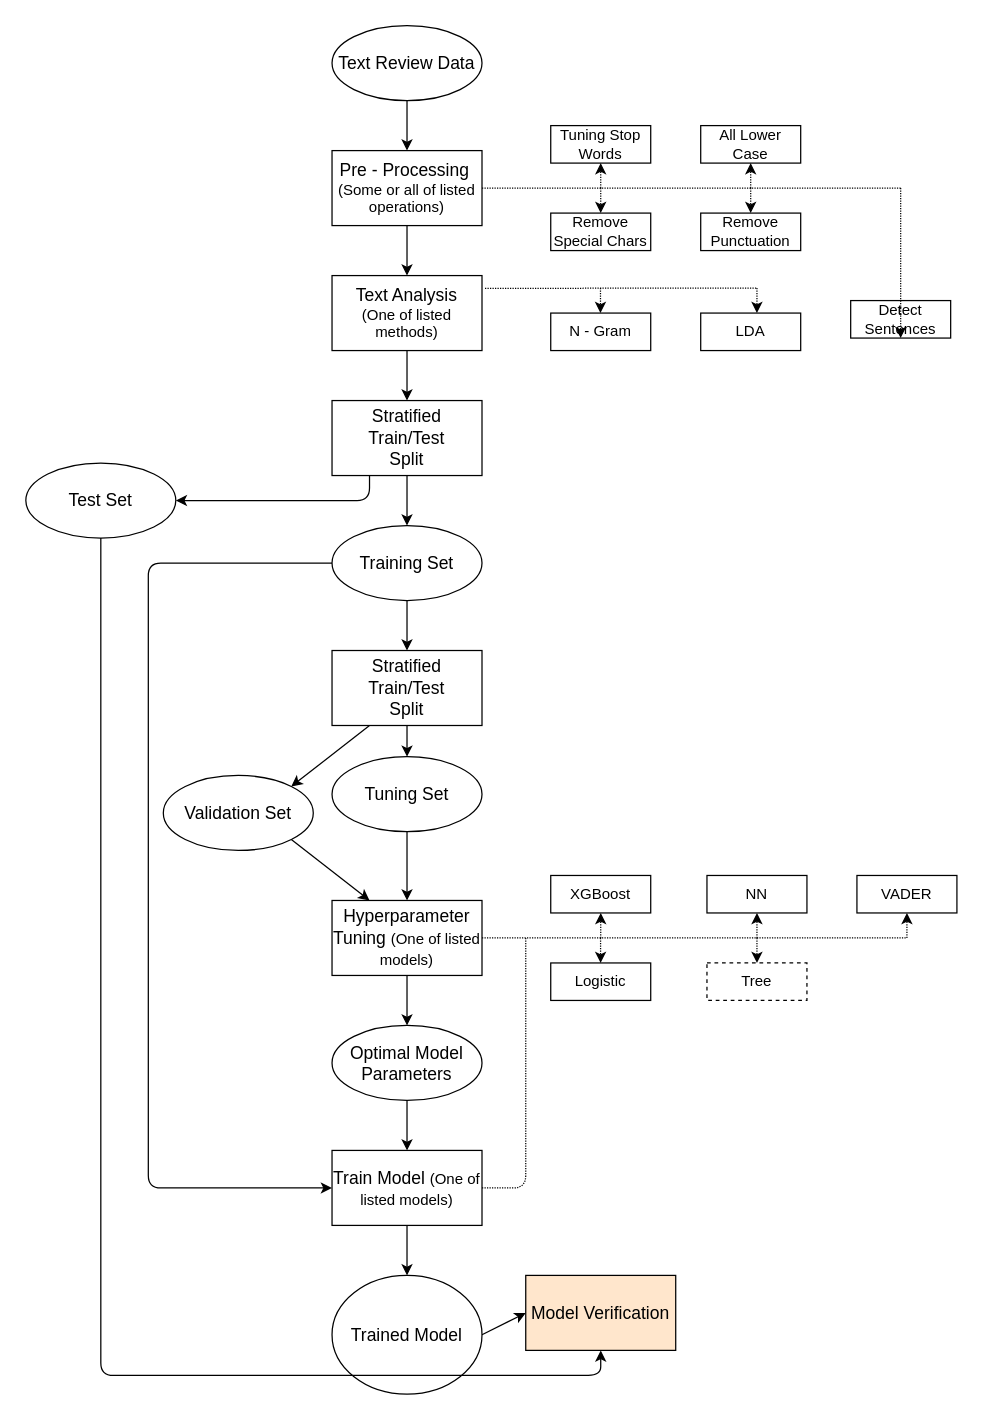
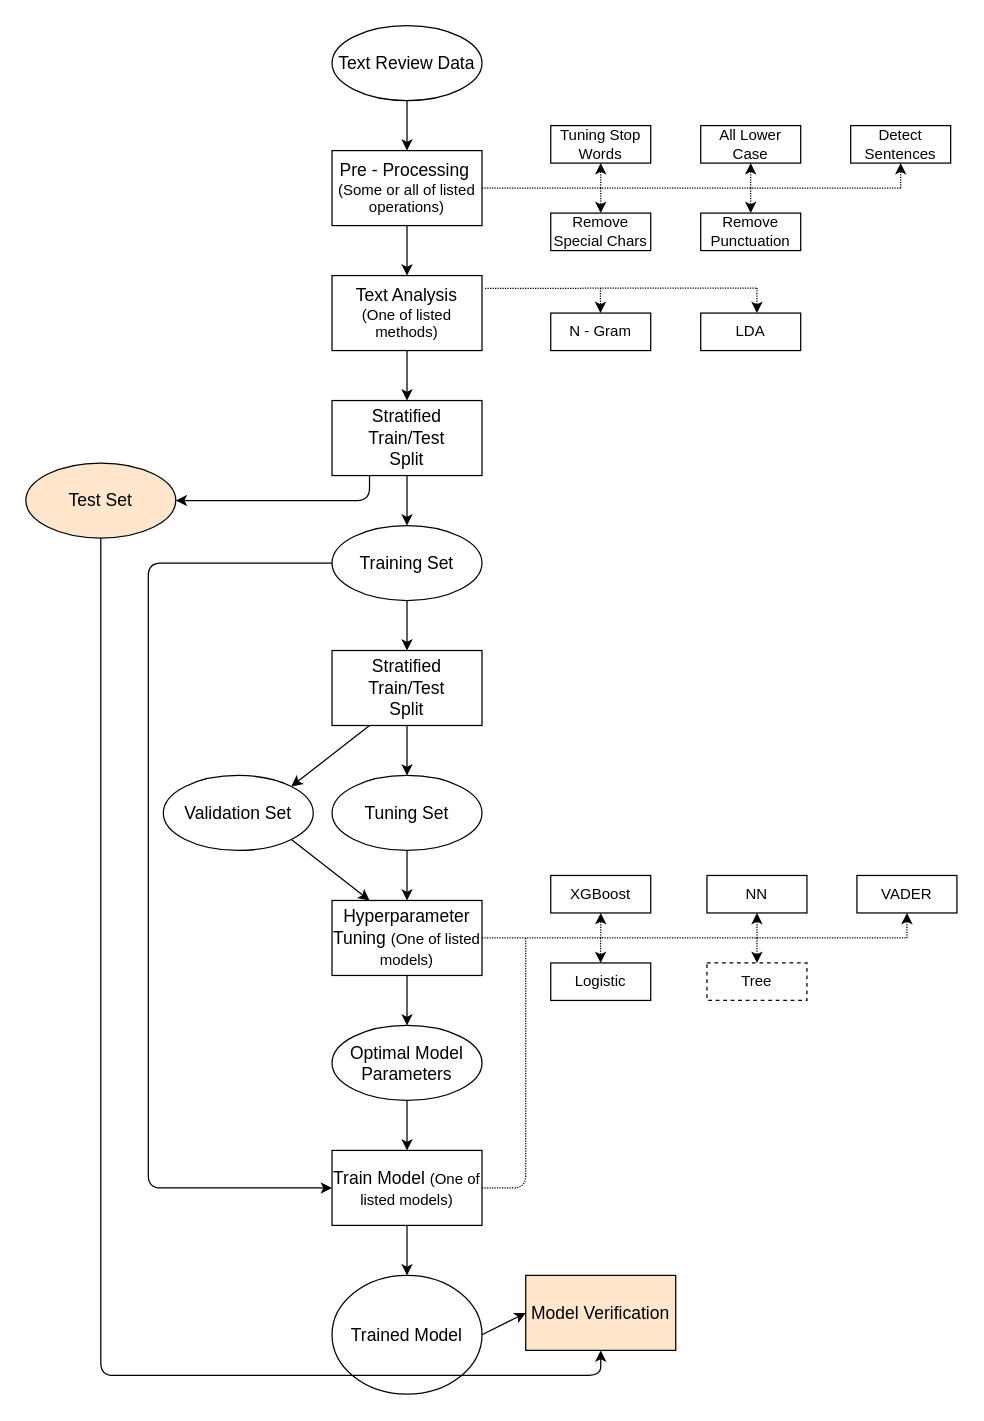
  <mxCell id="0" />
  <mxCell id="1" parent="0" />
  <mxCell id="2" value="&lt;font style=&quot;font-size: 14px&quot;&gt;Pre - Processing&lt;/font&gt;&amp;nbsp;&lt;br&gt;(Some or all of listed operations)" style="rounded=0;whiteSpace=wrap;html=1;" parent="1" vertex="1"><mxGeometry x="265" y="120" width="120" height="60" as="geometry" /></mxCell>
  <mxCell id="3" value="Tuning Stop Words" style="rounded=0;whiteSpace=wrap;html=1;" parent="1" vertex="1"><mxGeometry x="440" y="100" width="80" height="30" as="geometry" /></mxCell>
  <mxCell id="4" value="All Lower Case" style="rounded=0;whiteSpace=wrap;html=1;" parent="1" vertex="1"><mxGeometry x="560" y="100" width="80" height="30" as="geometry" /></mxCell>
  <mxCell id="5" value="Remove&lt;br&gt;Punctuation" style="rounded=0;whiteSpace=wrap;html=1;" parent="1" vertex="1"><mxGeometry x="560" y="170" width="80" height="30" as="geometry" /></mxCell>
  <mxCell id="6" value="Remove Special Chars" style="rounded=0;whiteSpace=wrap;html=1;" parent="1" vertex="1"><mxGeometry x="440" y="170" width="80" height="30" as="geometry" /></mxCell>
- <mxCell id="7" value="Detect Sentences" style="rounded=0;whiteSpace=wrap;html=1;" parent="1" vertex="1"><mxGeometry x="680" y="240" width="80" height="30" as="geometry" /></mxCell>
+ <mxCell id="7" value="Detect Sentences" style="rounded=0;whiteSpace=wrap;html=1;" parent="1" vertex="1"><mxGeometry x="680" y="100" width="80" height="30" as="geometry" /></mxCell>
  <mxCell id="8" value="" style="endArrow=none;html=1;exitX=1;exitY=0.5;exitDx=0;exitDy=0;dashed=1;dashPattern=1 1;" parent="1" source="2" edge="1"><mxGeometry width="50" height="50" relative="1" as="geometry"><mxPoint x="450" y="350" as="sourcePoint" /><mxPoint x="720" y="150" as="targetPoint" /></mxGeometry></mxCell>
  <mxCell id="9" value="" style="endArrow=classic;html=1;entryX=0.5;entryY=0;entryDx=0;entryDy=0;dashed=1;dashPattern=1 1;" parent="1" target="6" edge="1"><mxGeometry width="50" height="50" relative="1" as="geometry"><mxPoint x="480" y="150" as="sourcePoint" /><mxPoint x="470" y="320" as="targetPoint" /></mxGeometry></mxCell>
  <mxCell id="10" value="" style="endArrow=classic;html=1;entryX=0.5;entryY=0;entryDx=0;entryDy=0;dashed=1;dashPattern=1 1;" parent="1" target="5" edge="1"><mxGeometry width="50" height="50" relative="1" as="geometry"><mxPoint x="600" y="150" as="sourcePoint" /><mxPoint x="490" y="190" as="targetPoint" /></mxGeometry></mxCell>
  <mxCell id="11" value="" style="endArrow=classic;html=1;entryX=0.5;entryY=1;entryDx=0;entryDy=0;dashed=1;dashPattern=1 1;" parent="1" target="3" edge="1"><mxGeometry width="50" height="50" relative="1" as="geometry"><mxPoint x="480" y="150" as="sourcePoint" /><mxPoint x="610" y="190" as="targetPoint" /></mxGeometry></mxCell>
  <mxCell id="12" value="" style="endArrow=classic;html=1;entryX=0.5;entryY=1;entryDx=0;entryDy=0;dashed=1;dashPattern=1 1;" parent="1" target="4" edge="1"><mxGeometry width="50" height="50" relative="1" as="geometry"><mxPoint x="600" y="150" as="sourcePoint" /><mxPoint x="490" y="130" as="targetPoint" /></mxGeometry></mxCell>
  <mxCell id="13" value="" style="endArrow=classic;html=1;entryX=0.5;entryY=1;entryDx=0;entryDy=0;dashed=1;dashPattern=1 1;" parent="1" target="7" edge="1"><mxGeometry width="50" height="50" relative="1" as="geometry"><mxPoint x="720" y="150" as="sourcePoint" /><mxPoint x="610" y="130" as="targetPoint" /></mxGeometry></mxCell>
  <mxCell id="14" value="" style="endArrow=classic;html=1;exitX=0.5;exitY=1;exitDx=0;exitDy=0;entryX=0.5;entryY=0;entryDx=0;entryDy=0;" parent="1" target="2" edge="1"><mxGeometry width="50" height="50" relative="1" as="geometry"><mxPoint x="325" y="80" as="sourcePoint" /><mxPoint x="250" y="300" as="targetPoint" /></mxGeometry></mxCell>
  <mxCell id="15" value="&lt;span style=&quot;font-size: 14px&quot;&gt;Text Analysis&lt;/span&gt;&lt;br&gt;&lt;font style=&quot;font-size: 12px&quot;&gt;(One of listed methods)&lt;/font&gt;" style="rounded=0;whiteSpace=wrap;html=1;" parent="1" vertex="1"><mxGeometry x="265" y="220" width="120" height="60" as="geometry" /></mxCell>
  <mxCell id="16" value="N - Gram" style="rounded=0;whiteSpace=wrap;html=1;" parent="1" vertex="1"><mxGeometry x="440" y="250" width="80" height="30" as="geometry" /></mxCell>
  <mxCell id="17" value="LDA" style="rounded=0;whiteSpace=wrap;html=1;" parent="1" vertex="1"><mxGeometry x="560" y="250" width="80" height="30" as="geometry" /></mxCell>
  <mxCell id="18" value="" style="endArrow=classic;html=1;exitX=0.5;exitY=1;exitDx=0;exitDy=0;entryX=0.5;entryY=0;entryDx=0;entryDy=0;" parent="1" source="2" target="15" edge="1"><mxGeometry width="50" height="50" relative="1" as="geometry"><mxPoint x="335" y="90" as="sourcePoint" /><mxPoint x="335" y="130" as="targetPoint" /></mxGeometry></mxCell>
  <mxCell id="19" value="&lt;span style=&quot;font-size: 14px&quot;&gt;Text Review Data&lt;/span&gt;" style="ellipse;whiteSpace=wrap;html=1;" parent="1" vertex="1"><mxGeometry x="265" y="20" width="120" height="60" as="geometry" /></mxCell>
  <mxCell id="20" value="Stratified Train/Test&lt;br style=&quot;font-size: 14px;&quot;&gt;Split" style="rounded=0;whiteSpace=wrap;html=1;fontSize=14;" parent="1" vertex="1"><mxGeometry x="265" y="320" width="120" height="60" as="geometry" /></mxCell>
  <mxCell id="21" value="" style="endArrow=classic;html=1;exitX=0.5;exitY=1;exitDx=0;exitDy=0;" parent="1" source="15" edge="1"><mxGeometry width="50" height="50" relative="1" as="geometry"><mxPoint x="340" y="300" as="sourcePoint" /><mxPoint x="325" y="320" as="targetPoint" /></mxGeometry></mxCell>
  <mxCell id="22" value="" style="endArrow=classic;html=1;entryX=0.5;entryY=0;entryDx=0;entryDy=0;exitX=0.5;exitY=1;exitDx=0;exitDy=0;" parent="1" source="20" edge="1"><mxGeometry width="50" height="50" relative="1" as="geometry"><mxPoint x="350" y="400" as="sourcePoint" /><mxPoint x="325" y="420" as="targetPoint" /></mxGeometry></mxCell>
  <mxCell id="23" value="" style="endArrow=classic;html=1;entryX=1;entryY=0.5;entryDx=0;entryDy=0;exitX=0.25;exitY=1;exitDx=0;exitDy=0;" parent="1" source="20" target="42" edge="1"><mxGeometry width="50" height="50" relative="1" as="geometry"><mxPoint x="260" y="380" as="sourcePoint" /><mxPoint x="440" y="410" as="targetPoint" /><Array as="points"><mxPoint x="295" y="400" /></Array></mxGeometry></mxCell>
  <mxCell id="24" value="Stratified Train/Test&lt;br style=&quot;font-size: 14px;&quot;&gt;Split" style="rounded=0;whiteSpace=wrap;html=1;fontSize=14;" parent="1" vertex="1"><mxGeometry x="265" y="520" width="120" height="60" as="geometry" /></mxCell>
  <mxCell id="25" value="" style="endArrow=classic;html=1;entryX=0.5;entryY=0;entryDx=0;entryDy=0;exitX=0.5;exitY=1;exitDx=0;exitDy=0;" parent="1" source="41" target="24" edge="1"><mxGeometry width="50" height="50" relative="1" as="geometry"><mxPoint x="325" y="500" as="sourcePoint" /><mxPoint x="510" y="520" as="targetPoint" /></mxGeometry></mxCell>
  <mxCell id="26" value="" style="endArrow=classic;html=1;exitX=0.25;exitY=1;exitDx=0;exitDy=0;entryX=1;entryY=0;entryDx=0;entryDy=0;" parent="1" source="24" target="43" edge="1"><mxGeometry width="50" height="50" relative="1" as="geometry"><mxPoint x="30" y="600" as="sourcePoint" /><mxPoint x="270" y="610" as="targetPoint" /></mxGeometry></mxCell>
  <mxCell id="27" value="" style="endArrow=classic;html=1;exitX=0.5;exitY=1;exitDx=0;exitDy=0;entryX=0.5;entryY=0;entryDx=0;entryDy=0;" parent="1" source="24" target="44" edge="1"><mxGeometry width="50" height="50" relative="1" as="geometry"><mxPoint x="305" y="610" as="sourcePoint" /><mxPoint x="325" y="610" as="targetPoint" /></mxGeometry></mxCell>
  <mxCell id="28" value="Hyperparameter Tuning &lt;font style=&quot;font-size: 12px&quot;&gt;(One of listed models)&lt;/font&gt;" style="rounded=0;whiteSpace=wrap;html=1;fontSize=14;" parent="1" vertex="1"><mxGeometry x="265" y="720" width="120" height="60" as="geometry" /></mxCell>
  <mxCell id="29" value="" style="endArrow=classic;html=1;fontSize=14;exitX=1;exitY=1;exitDx=0;exitDy=0;entryX=0.25;entryY=0;entryDx=0;entryDy=0;" parent="1" source="43" target="28" edge="1"><mxGeometry width="50" height="50" relative="1" as="geometry"><mxPoint x="129.996" y="738.284" as="sourcePoint" /><mxPoint x="197.57" y="760" as="targetPoint" /></mxGeometry></mxCell>
  <mxCell id="30" value="" style="endArrow=classic;html=1;exitX=0.5;exitY=1;exitDx=0;exitDy=0;" parent="1" source="44" target="28" edge="1"><mxGeometry width="50" height="50" relative="1" as="geometry"><mxPoint x="450" y="660" as="sourcePoint" /><mxPoint x="450" y="700" as="targetPoint" /></mxGeometry></mxCell>
  <mxCell id="31" value="XGBoost" style="rounded=0;whiteSpace=wrap;html=1;" parent="1" vertex="1"><mxGeometry x="440" y="700" width="80" height="30" as="geometry" /></mxCell>
  <mxCell id="32" value="Logistic" style="rounded=0;whiteSpace=wrap;html=1;" parent="1" vertex="1"><mxGeometry x="440" y="770" width="80" height="30" as="geometry" /></mxCell>
  <mxCell id="33" value="NN" style="rounded=0;whiteSpace=wrap;html=1;" parent="1" vertex="1"><mxGeometry x="565" y="700" width="80" height="30" as="geometry" /></mxCell>
  <mxCell id="34" value="Tree" style="rounded=0;whiteSpace=wrap;html=1;dashed=1;" parent="1" vertex="1"><mxGeometry x="565" y="770" width="80" height="30" as="geometry" /></mxCell>
  <mxCell id="35" value="" style="endArrow=none;dashed=1;html=1;dashPattern=1 1;strokeWidth=1;fontSize=14;exitX=1;exitY=0.5;exitDx=0;exitDy=0;" parent="1" source="28" edge="1"><mxGeometry width="50" height="50" relative="1" as="geometry"><mxPoint x="385" y="710" as="sourcePoint" /><mxPoint x="725" y="750" as="targetPoint" /></mxGeometry></mxCell>
  <mxCell id="36" value="" style="endArrow=classic;html=1;entryX=0.5;entryY=1;entryDx=0;entryDy=0;dashed=1;dashPattern=1 1;" parent="1" target="31" edge="1"><mxGeometry width="50" height="50" relative="1" as="geometry"><mxPoint x="480" y="750" as="sourcePoint" /><mxPoint x="540" y="730" as="targetPoint" /></mxGeometry></mxCell>
  <mxCell id="37" value="" style="endArrow=classic;html=1;entryX=0.5;entryY=0;entryDx=0;entryDy=0;dashed=1;dashPattern=1 1;" parent="1" edge="1"><mxGeometry width="50" height="50" relative="1" as="geometry"><mxPoint x="479.88" y="750" as="sourcePoint" /><mxPoint x="479.88" y="770" as="targetPoint" /></mxGeometry></mxCell>
  <mxCell id="38" value="" style="endArrow=classic;html=1;dashed=1;dashPattern=1 1;entryX=0.5;entryY=1;entryDx=0;entryDy=0;" parent="1" target="33" edge="1"><mxGeometry width="50" height="50" relative="1" as="geometry"><mxPoint x="605" y="750" as="sourcePoint" /><mxPoint x="600" y="740" as="targetPoint" /></mxGeometry></mxCell>
  <mxCell id="39" value="" style="endArrow=classic;html=1;entryX=0.5;entryY=0;entryDx=0;entryDy=0;dashed=1;dashPattern=1 1;" parent="1" edge="1" target="34"><mxGeometry width="50" height="50" relative="1" as="geometry"><mxPoint x="605" y="750" as="sourcePoint" /><mxPoint x="599.88" y="770" as="targetPoint" /></mxGeometry></mxCell>
  <mxCell id="40" value="" style="endArrow=classic;html=1;strokeWidth=1;fontSize=14;exitX=0.5;exitY=1;exitDx=0;exitDy=0;" parent="1" source="28" edge="1"><mxGeometry width="50" height="50" relative="1" as="geometry"><mxPoint x="360" y="990" as="sourcePoint" /><mxPoint x="325" y="820" as="targetPoint" /></mxGeometry></mxCell>
  <mxCell id="41" value="&lt;span style=&quot;font-size: 14px&quot;&gt;Training Set&lt;/span&gt;" style="ellipse;whiteSpace=wrap;html=1;" parent="1" vertex="1"><mxGeometry x="265" y="420" width="120" height="60" as="geometry" /></mxCell>
- <mxCell id="42" value="&lt;span style=&quot;font-size: 14px&quot;&gt;Test Set&lt;/span&gt;" style="ellipse;whiteSpace=wrap;html=1;" parent="1" vertex="1"><mxGeometry x="20" y="370" width="120" height="60" as="geometry" /></mxCell>
+ <mxCell id="42" value="&lt;span style=&quot;font-size: 14px&quot;&gt;Test Set&lt;/span&gt;" style="ellipse;whiteSpace=wrap;html=1;fillColor=#ffe6cc;" parent="1" vertex="1"><mxGeometry x="20" y="370" width="120" height="60" as="geometry" /></mxCell>
  <mxCell id="43" value="&lt;span style=&quot;font-size: 14px&quot;&gt;Validation Set&lt;/span&gt;" style="ellipse;whiteSpace=wrap;html=1;" parent="1" vertex="1"><mxGeometry x="130" y="620" width="120" height="60" as="geometry" /></mxCell>
- <mxCell id="44" value="&lt;span style=&quot;font-size: 14px&quot;&gt;Tuning Set&lt;/span&gt;" style="ellipse;whiteSpace=wrap;html=1;" parent="1" vertex="1"><mxGeometry x="265" y="605" width="120" height="60" as="geometry" /></mxCell>
+ <mxCell id="44" value="&lt;span style=&quot;font-size: 14px&quot;&gt;Tuning Set&lt;/span&gt;" style="ellipse;whiteSpace=wrap;html=1;" parent="1" vertex="1"><mxGeometry x="265" y="620" width="120" height="60" as="geometry" /></mxCell>
  <mxCell id="45" value="&lt;span style=&quot;font-size: 14px;&quot;&gt;Optimal Model Parameters&lt;/span&gt;" style="ellipse;whiteSpace=wrap;html=1;fontSize=14;" parent="1" vertex="1"><mxGeometry x="265" y="820" width="120" height="60" as="geometry" /></mxCell>
  <mxCell id="46" value="Train Model &lt;font style=&quot;font-size: 12px&quot;&gt;(One of listed models)&lt;/font&gt;" style="rounded=0;whiteSpace=wrap;html=1;fontSize=14;" parent="1" vertex="1"><mxGeometry x="265" y="920" width="120" height="60" as="geometry" /></mxCell>
  <mxCell id="47" value="" style="endArrow=classic;html=1;strokeWidth=1;fontSize=14;entryX=0.5;entryY=0;entryDx=0;entryDy=0;exitX=0.5;exitY=1;exitDx=0;exitDy=0;" parent="1" source="45" target="46" edge="1"><mxGeometry width="50" height="50" relative="1" as="geometry"><mxPoint x="100" y="920" as="sourcePoint" /><mxPoint x="150" y="870" as="targetPoint" /></mxGeometry></mxCell>
  <mxCell id="48" value="" style="endArrow=none;dashed=1;html=1;dashPattern=1 1;strokeWidth=1;fontSize=12;exitX=1;exitY=0.5;exitDx=0;exitDy=0;" parent="1" source="46" edge="1"><mxGeometry width="50" height="50" relative="1" as="geometry"><mxPoint x="450" y="930" as="sourcePoint" /><mxPoint x="420" y="750" as="targetPoint" /><Array as="points"><mxPoint x="420" y="950" /></Array></mxGeometry></mxCell>
  <mxCell id="49" value="" style="endArrow=classic;html=1;strokeWidth=1;fontSize=12;entryX=0;entryY=0.5;entryDx=0;entryDy=0;exitX=0;exitY=0.5;exitDx=0;exitDy=0;" parent="1" source="41" target="46" edge="1"><mxGeometry width="50" height="50" relative="1" as="geometry"><mxPoint x="90" y="550" as="sourcePoint" /><mxPoint x="90" y="740" as="targetPoint" /><Array as="points"><mxPoint x="118" y="450" /><mxPoint x="118" y="950" /></Array></mxGeometry></mxCell>
  <mxCell id="50" value="&lt;span style=&quot;font-size: 14px;&quot;&gt;Trained Model&lt;/span&gt;" style="ellipse;whiteSpace=wrap;html=1;fontSize=14;" parent="1" vertex="1"><mxGeometry x="265" y="1020" width="120" height="95" as="geometry" /></mxCell>
  <mxCell id="51" value="" style="endArrow=classic;html=1;strokeWidth=1;fontSize=14;entryX=0.5;entryY=0;entryDx=0;entryDy=0;exitX=0.5;exitY=1;exitDx=0;exitDy=0;" parent="1" source="46" target="50" edge="1"><mxGeometry width="50" height="50" relative="1" as="geometry"><mxPoint x="335" y="890" as="sourcePoint" /><mxPoint x="335" y="930" as="targetPoint" /></mxGeometry></mxCell>
  <mxCell id="52" value="Model Verification" style="rounded=0;whiteSpace=wrap;html=1;fontSize=14;fillColor=#ffe6cc;" parent="1" vertex="1"><mxGeometry x="420" y="1020" width="120" height="60" as="geometry" /></mxCell>
  <mxCell id="53" value="" style="endArrow=classic;html=1;strokeWidth=1;fontSize=14;entryX=0;entryY=0.5;entryDx=0;entryDy=0;exitX=1;exitY=0.5;exitDx=0;exitDy=0;" parent="1" source="50" target="52" edge="1"><mxGeometry width="50" height="50" relative="1" as="geometry"><mxPoint x="150" y="1090" as="sourcePoint" /><mxPoint x="200" y="1040" as="targetPoint" /></mxGeometry></mxCell>
  <mxCell id="54" value="" style="endArrow=classic;html=1;strokeWidth=1;fontSize=14;exitX=0.5;exitY=1;exitDx=0;exitDy=0;entryX=0.5;entryY=1;entryDx=0;entryDy=0;" parent="1" source="42" target="52" edge="1"><mxGeometry width="50" height="50" relative="1" as="geometry"><mxPoint x="-20" y="810" as="sourcePoint" /><mxPoint x="30" y="760" as="targetPoint" /><Array as="points"><mxPoint x="80" y="1100" /><mxPoint x="480" y="1100" /></Array></mxGeometry></mxCell>
  <mxCell id="55" value="" style="endArrow=none;dashed=1;html=1;dashPattern=1 1;strokeWidth=1;fontSize=14;exitX=1.02;exitY=0.387;exitDx=0;exitDy=0;exitPerimeter=0;" parent="1" edge="1"><mxGeometry width="50" height="50" relative="1" as="geometry"><mxPoint x="387.4" y="230.22" as="sourcePoint" /><mxPoint x="605" y="230" as="targetPoint" /></mxGeometry></mxCell>
  <mxCell id="56" value="" style="endArrow=classic;html=1;entryX=0.5;entryY=0;entryDx=0;entryDy=0;dashed=1;dashPattern=1 1;" parent="1" edge="1"><mxGeometry width="50" height="50" relative="1" as="geometry"><mxPoint x="479.8" y="230" as="sourcePoint" /><mxPoint x="479.8" y="250" as="targetPoint" /></mxGeometry></mxCell>
  <mxCell id="57" value="" style="endArrow=classic;html=1;entryX=0.5;entryY=0;entryDx=0;entryDy=0;dashed=1;dashPattern=1 1;" parent="1" edge="1"><mxGeometry width="50" height="50" relative="1" as="geometry"><mxPoint x="605" y="230" as="sourcePoint" /><mxPoint x="605" y="250" as="targetPoint" /></mxGeometry></mxCell>
  <mxCell id="58" value="VADER" style="rounded=0;whiteSpace=wrap;html=1;" vertex="1" parent="1"><mxGeometry x="685" y="700" width="80" height="30" as="geometry" /></mxCell>
  <mxCell id="59" value="" style="endArrow=classic;html=1;dashed=1;dashPattern=1 1;entryX=0.5;entryY=1;entryDx=0;entryDy=0;" edge="1" parent="1" target="58"><mxGeometry width="50" height="50" relative="1" as="geometry"><mxPoint x="725" y="750" as="sourcePoint" /><mxPoint x="610" y="740" as="targetPoint" /></mxGeometry></mxCell>
